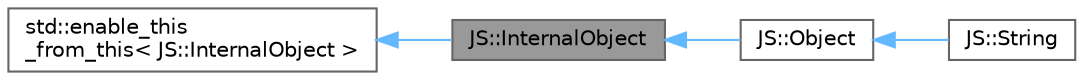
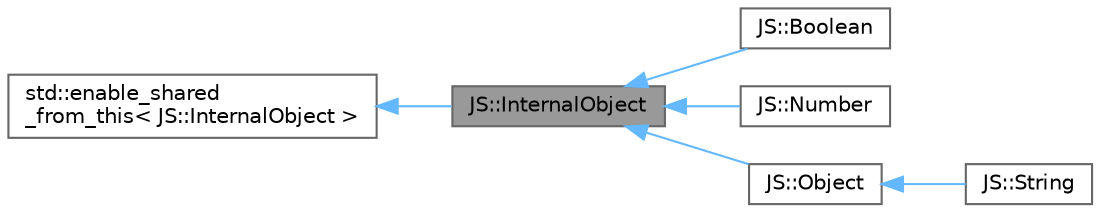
  digraph {
    rankdir=LR
    node [color=gray40 fillcolor=white fontname=Helvetica fontsize=10 shape=box style=filled]
    edge [color=steelblue1 dir=back fontname=Helvetica fontsize=10 labelfontname=Helvetica labelfontsize=10 style=solid]
    n1 [fillcolor=grey60 fontcolor=black height=0.2 label="JS::InternalObject" width=0.4]
+   n2 [height=0.2 label="JS::Boolean" width=0.4]
+   n3 [height=0.2 label="JS::Number" width=0.4]
    n4 [height=0.2 label="JS::Object" width=0.4]
    n5 [height=0.2 label="JS::String" width=0.4]
-   n6 [height=0.2 label="std::enable_this\l_from_this\< JS::InternalObject \>" width=0.4]
+   n6 [height=0.2 label="std::enable_shared\l_from_this\< JS::InternalObject \>" width=0.4]
+   n1 -> n2
+   n1 -> n3
    n1 -> n4
    n4 -> n5
    n6 -> n1
  }
